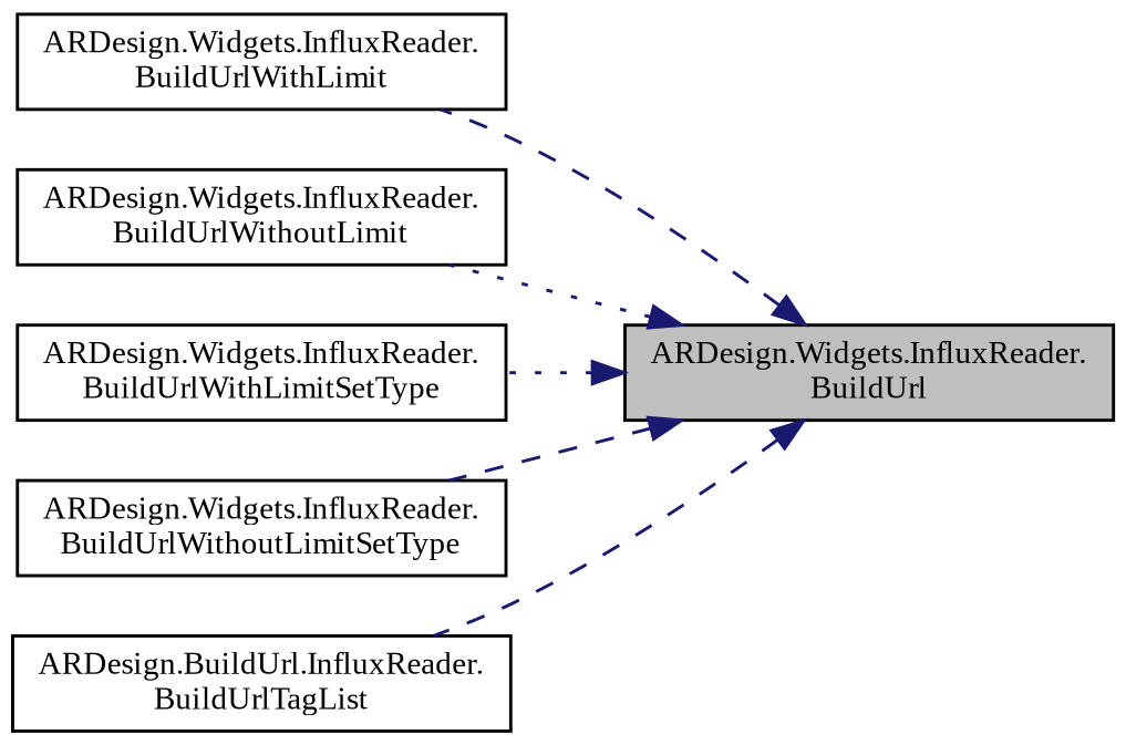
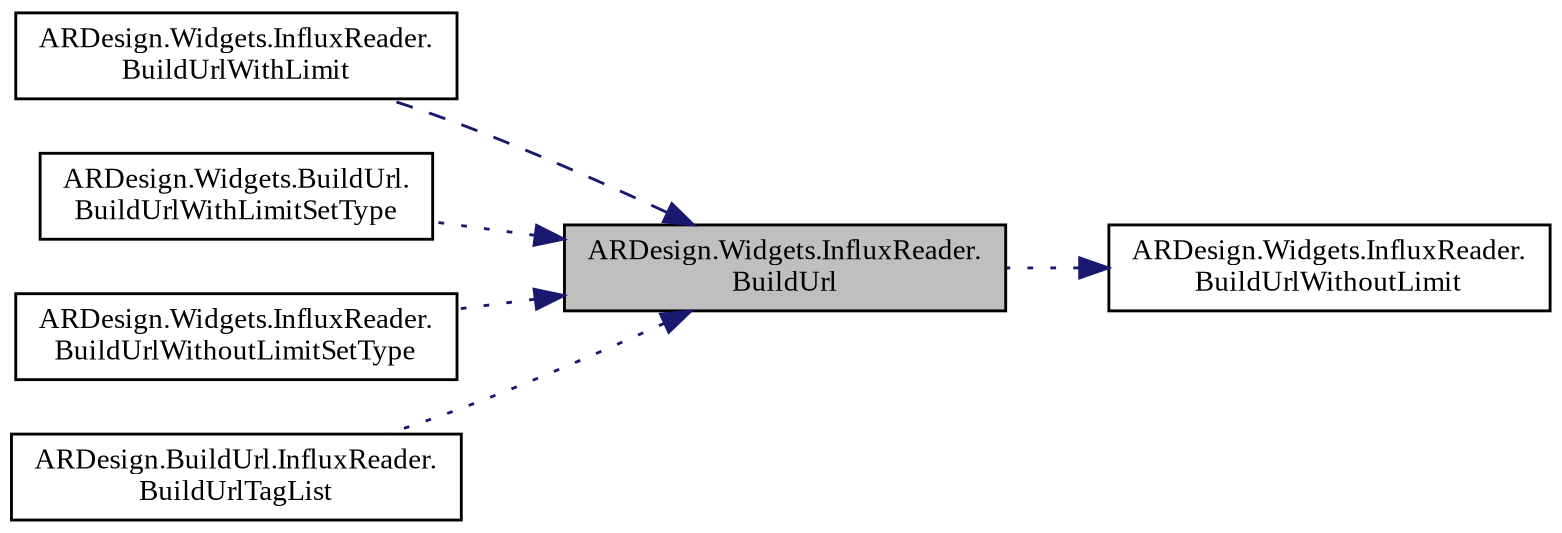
  digraph {
    fontname="Liberation Serif"
    rankdir=RL
    node [color=black fillcolor=white fontname="Liberation Serif" fontsize=10 shape=record style=filled]
    edge [color=midnightblue dir=back fontname="Liberation Serif" fontsize=10 labelfontname=Helvetica labelfontsize=10 style=dotted]
    n1 [fillcolor=grey75 fontcolor=black height=0.2 label="ARDesign.Widgets.InfluxReader.\lBuildUrl" width=0.4]
    n2 [height=0.2 label="ARDesign.Widgets.InfluxReader.\lBuildUrlWithLimit" width=0.4]
    n3 [height=0.2 label="ARDesign.Widgets.InfluxReader.\lBuildUrlWithoutLimit" width=0.4]
-   n4 [height=0.2 label="ARDesign.Widgets.InfluxReader.\lBuildUrlWithLimitSetType" width=0.4]
+   n4 [height=0.2 label="ARDesign.Widgets.BuildUrl.\lBuildUrlWithLimitSetType" width=0.4]
    n5 [height=0.2 label="ARDesign.Widgets.InfluxReader.\lBuildUrlWithoutLimitSetType" width=0.4]
    n6 [height=0.2 label="ARDesign.BuildUrl.InfluxReader.\lBuildUrlTagList" width=0.4]
    n1 -> n2 [style=dashed]
-   n1 -> n3
+   n3 -> n1
    n1 -> n4
-   n1 -> n5 [style=dashed]
-   n1 -> n6 [style=dashed]
+   n1 -> n5
+   n1 -> n6
  }
